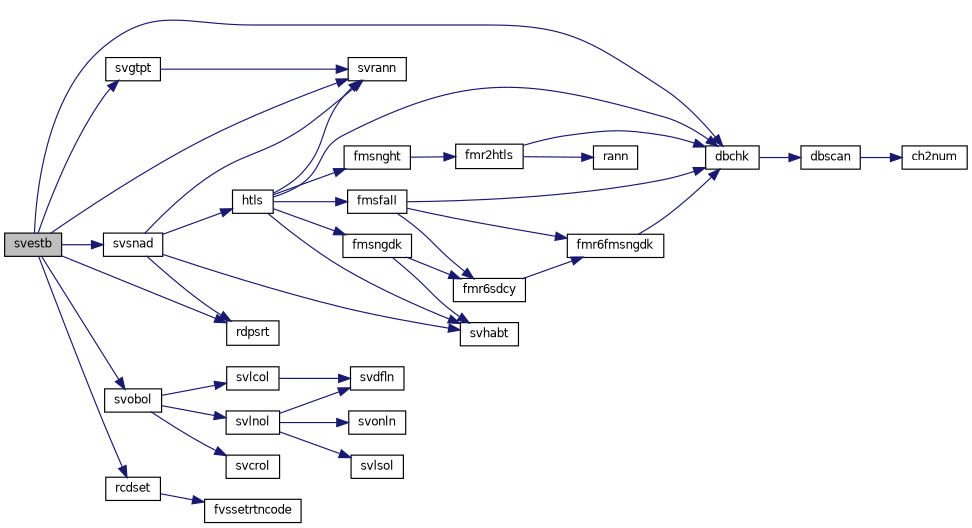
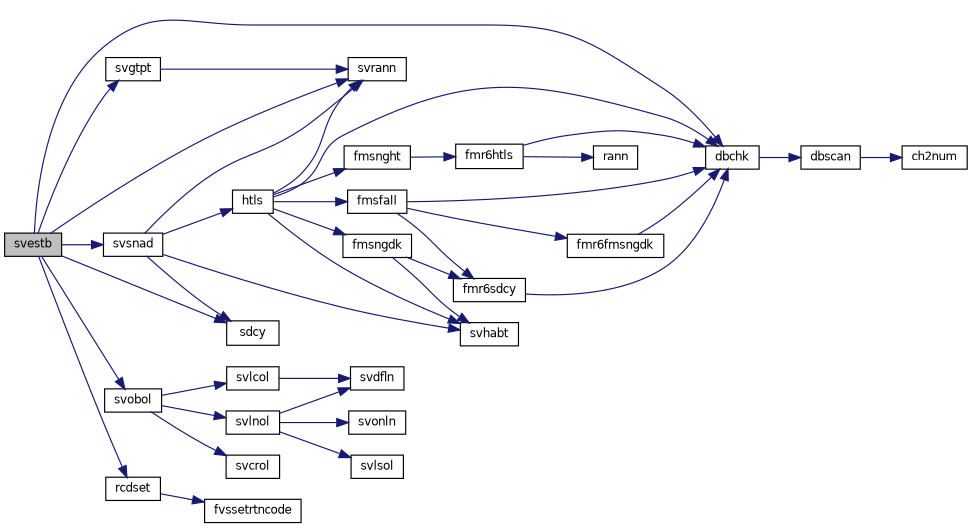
  digraph {
    rankdir=LR
    node [color=black fillcolor=white fontname=Helvetica fontsize=10 shape=record style=filled]
    edge [color=midnightblue fontname=Helvetica fontsize=10 labelfontname=Helvetica labelfontsize=10 style=solid]
    n1 [fillcolor=grey75 fontcolor=black height=0.2 label=svestb width=0.4]
    n2 [height=0.2 label=dbchk width=0.4]
-   n3 [height=0.2 label=rdpsrt width=0.4]
+   n3 [height=0.2 label=sdcy width=0.4]
    n4 [height=0.2 label=svrann width=0.4]
    n5 [height=0.2 label=svgtpt width=0.4]
    n6 [height=0.2 label=svobol width=0.4]
    n7 [height=0.2 label=rcdset width=0.4]
    n8 [height=0.2 label=svsnad width=0.4]
    n9 [height=0.2 label=dbscan width=0.4]
    n10 [height=0.2 label=svcrol width=0.4]
    n11 [height=0.2 label=svlcol width=0.4]
    n12 [height=0.2 label=svlnol width=0.4]
    n13 [height=0.2 label=fvssetrtncode width=0.4]
    n14 [height=0.2 label=svhabt width=0.4]
    n15 [height=0.2 label=htls width=0.4]
    n16 [height=0.2 label=ch2num width=0.4]
    n17 [height=0.2 label=svdfln width=0.4]
    n18 [height=0.2 label=svlsol width=0.4]
    n19 [height=0.2 label=svonln width=0.4]
    n20 [height=0.2 label=fmsfall width=0.4]
    n21 [height=0.2 label=fmsnght width=0.4]
    n22 [height=0.2 label=fmsngdk width=0.4]
    n23 [height=0.2 label=fmr6sdcy width=0.4]
    n24 [height=0.2 label=fmr6fmsngdk width=0.4]
-   n25 [height=0.2 label=fmr2htls width=0.4]
+   n25 [height=0.2 label=fmr6htls width=0.4]
    n26 [height=0.2 label=rann width=0.4]
    n1 -> n2
    n1 -> n3
    n1 -> n4
    n1 -> n5
    n1 -> n6
    n1 -> n7
    n1 -> n8
    n2 -> n9
    n5 -> n4
    n6 -> n10
    n6 -> n11
    n6 -> n12
    n7 -> n13
    n8 -> n3
    n8 -> n4
    n8 -> n14
    n8 -> n15
    n9 -> n16
    n11 -> n17
    n12 -> n17
    n12 -> n18
    n12 -> n19
    n15 -> n2
    n15 -> n4
    n15 -> n14
    n15 -> n20
    n15 -> n21
    n15 -> n22
    n20 -> n2
    n20 -> n23
    n20 -> n24
    n21 -> n25
    n22 -> n14
    n22 -> n23
-   n23 -> n24
+   n23 -> n2
    n24 -> n2
    n25 -> n2
    n25 -> n26
  }
